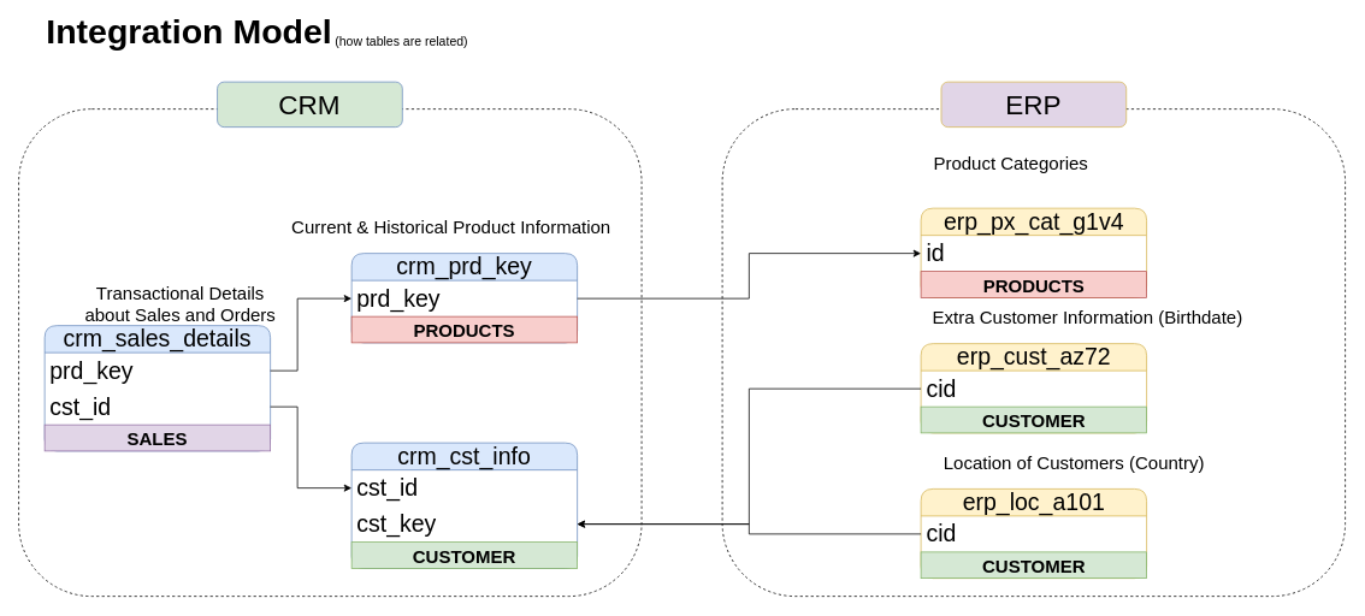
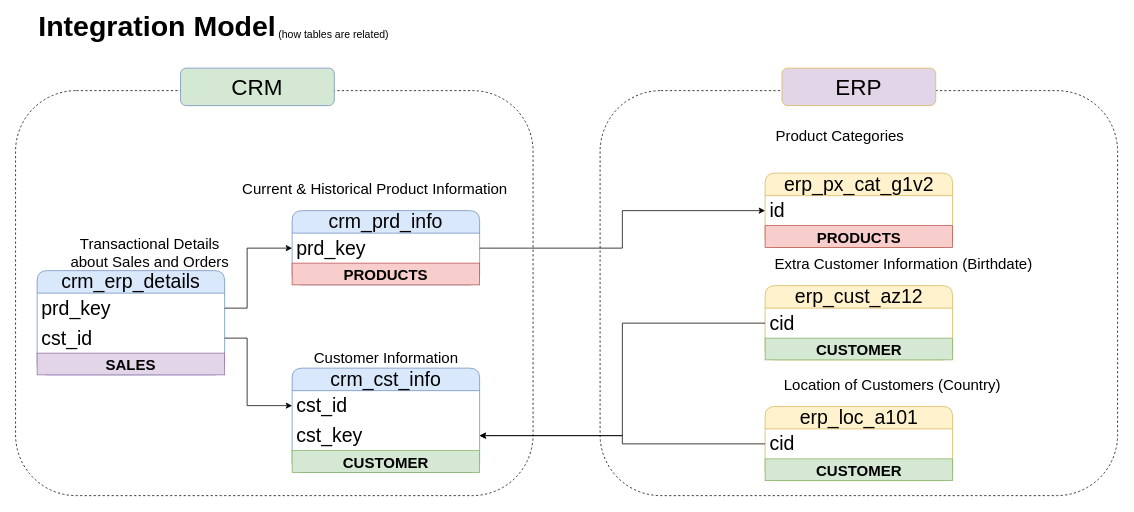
  <mxCell id="0" />
  <mxCell id="1" parent="0" />
  <mxCell id="2" value="" style="rounded=1;whiteSpace=wrap;html=1;fillColor=none;dashed=1;" parent="1" vertex="1"><mxGeometry x="799.63" y="120" width="690" height="540" as="geometry" /></mxCell>
  <mxCell id="3" value="" style="rounded=1;whiteSpace=wrap;html=1;fillColor=none;dashed=1;" parent="1" vertex="1"><mxGeometry x="20.25" y="120" width="690" height="540" as="geometry" /></mxCell>
  <mxCell id="4" value="&lt;font&gt;Integration Model&lt;/font&gt;" style="text;html=1;align=left;verticalAlign=middle;whiteSpace=wrap;rounded=0;fontStyle=1;fontSize=38;" parent="1" vertex="1"><mxGeometry x="49" y="20" width="330" height="30" as="geometry" /></mxCell>
  <mxCell id="5" value="&lt;font style=&quot;font-size: 14px;&quot;&gt;(how tables are related)&lt;/font&gt;" style="text;html=1;align=left;verticalAlign=middle;whiteSpace=wrap;rounded=0;" parent="1" vertex="1"><mxGeometry x="369" y="30" width="150" height="30" as="geometry" /></mxCell>
  <mxCell id="6" value="crm_cst_info" style="swimlane;fontStyle=0;childLayout=stackLayout;horizontal=1;startSize=30;horizontalStack=0;resizeParent=1;resizeParentMax=0;resizeLast=0;collapsible=1;marginBottom=0;whiteSpace=wrap;html=1;rounded=1;fillColor=#dae8fc;strokeColor=#6c8ebf;fontSize=26;" parent="1" vertex="1"><mxGeometry x="389" y="490" width="250" height="139" as="geometry" /></mxCell>
  <mxCell id="7" value="cst_id" style="text;strokeColor=none;fillColor=none;align=left;verticalAlign=middle;spacingLeft=4;spacingRight=4;overflow=hidden;points=[[0,0.5],[1,0.5]];portConstraint=eastwest;rotatable=0;whiteSpace=wrap;html=1;fontSize=26;" parent="6" vertex="1"><mxGeometry y="30" width="250" height="40" as="geometry" /></mxCell>
  <mxCell id="8" value="cst_key" style="text;strokeColor=none;fillColor=none;align=left;verticalAlign=middle;spacingLeft=4;spacingRight=4;overflow=hidden;points=[[0,0.5],[1,0.5]];portConstraint=eastwest;rotatable=0;whiteSpace=wrap;html=1;fontSize=26;" parent="6" vertex="1"><mxGeometry y="70" width="250" height="40" as="geometry" /></mxCell>
  <mxCell id="9" value="&lt;span style=&quot;font-size: 20px;&quot;&gt;&lt;b&gt;CUSTOMER&lt;/b&gt;&lt;/span&gt;" style="text;html=1;strokeColor=#82b366;fillColor=#d5e8d4;align=center;verticalAlign=middle;whiteSpace=wrap;overflow=hidden;" vertex="1" parent="6"><mxGeometry y="110" width="250" height="29" as="geometry" /></mxCell>
- <mxCell id="11" value="crm_prd_key" style="swimlane;fontStyle=0;childLayout=stackLayout;horizontal=1;startSize=30;horizontalStack=0;resizeParent=1;resizeParentMax=0;resizeLast=0;collapsible=1;marginBottom=0;whiteSpace=wrap;html=1;rounded=1;fillColor=#dae8fc;strokeColor=#6c8ebf;fontSize=26;" parent="1" vertex="1"><mxGeometry x="389" y="280" width="250" height="99" as="geometry" /></mxCell>
+ <mxCell id="10" value="&lt;font style=&quot;font-size: 20px;&quot;&gt;Customer Information&lt;/font&gt;" style="text;html=1;align=center;verticalAlign=middle;whiteSpace=wrap;rounded=0;" parent="1" vertex="1"><mxGeometry x="416.5" y="460" width="195" height="30" as="geometry" /></mxCell>
+ <mxCell id="11" value="crm_prd_info" style="swimlane;fontStyle=0;childLayout=stackLayout;horizontal=1;startSize=30;horizontalStack=0;resizeParent=1;resizeParentMax=0;resizeLast=0;collapsible=1;marginBottom=0;whiteSpace=wrap;html=1;rounded=1;fillColor=#dae8fc;strokeColor=#6c8ebf;fontSize=26;" parent="1" vertex="1"><mxGeometry x="389" y="280" width="250" height="99" as="geometry" /></mxCell>
  <mxCell id="12" value="prd_key" style="text;strokeColor=none;fillColor=none;align=left;verticalAlign=middle;spacingLeft=4;spacingRight=4;overflow=hidden;points=[[0,0.5],[1,0.5]];portConstraint=eastwest;rotatable=0;whiteSpace=wrap;html=1;fontSize=26;" parent="11" vertex="1"><mxGeometry y="30" width="250" height="40" as="geometry" /></mxCell>
  <mxCell id="13" value="&lt;font style=&quot;font-size: 20px;&quot;&gt;&lt;b&gt;PRODUCTS&lt;/b&gt;&lt;/font&gt;" style="text;html=1;strokeColor=#b85450;fillColor=#f8cecc;align=center;verticalAlign=middle;whiteSpace=wrap;overflow=hidden;" vertex="1" parent="11"><mxGeometry y="70" width="250" height="29" as="geometry" /></mxCell>
  <mxCell id="14" value="&lt;font style=&quot;font-size: 20px;&quot;&gt;Current &amp;amp; Historical Product Information&lt;/font&gt;" style="text;html=1;align=center;verticalAlign=middle;whiteSpace=wrap;rounded=0;" parent="1" vertex="1"><mxGeometry x="302.75" y="235" width="392.5" height="30" as="geometry" /></mxCell>
- <mxCell id="15" value="crm_sales_details" style="swimlane;fontStyle=0;childLayout=stackLayout;horizontal=1;startSize=30;horizontalStack=0;resizeParent=1;resizeParentMax=0;resizeLast=0;collapsible=1;marginBottom=0;whiteSpace=wrap;html=1;rounded=1;fillColor=#dae8fc;strokeColor=#6c8ebf;fontSize=26;" parent="1" vertex="1"><mxGeometry x="49" y="360" width="250" height="139" as="geometry" /></mxCell>
+ <mxCell id="15" value="crm_erp_details" style="swimlane;fontStyle=0;childLayout=stackLayout;horizontal=1;startSize=30;horizontalStack=0;resizeParent=1;resizeParentMax=0;resizeLast=0;collapsible=1;marginBottom=0;whiteSpace=wrap;html=1;rounded=1;fillColor=#dae8fc;strokeColor=#6c8ebf;fontSize=26;" parent="1" vertex="1"><mxGeometry x="49" y="360" width="250" height="139" as="geometry" /></mxCell>
  <mxCell id="16" value="prd_key" style="text;strokeColor=none;fillColor=none;align=left;verticalAlign=middle;spacingLeft=4;spacingRight=4;overflow=hidden;points=[[0,0.5],[1,0.5]];portConstraint=eastwest;rotatable=0;whiteSpace=wrap;html=1;fontSize=26;" parent="15" vertex="1"><mxGeometry y="30" width="250" height="40" as="geometry" /></mxCell>
  <mxCell id="17" value="cst_id" style="text;strokeColor=none;fillColor=none;align=left;verticalAlign=middle;spacingLeft=4;spacingRight=4;overflow=hidden;points=[[0,0.5],[1,0.5]];portConstraint=eastwest;rotatable=0;whiteSpace=wrap;html=1;fontSize=26;" parent="15" vertex="1"><mxGeometry y="70" width="250" height="40" as="geometry" /></mxCell>
  <mxCell id="18" value="&lt;span style=&quot;font-size: 20px;&quot;&gt;&lt;b&gt;SALES&lt;/b&gt;&lt;/span&gt;" style="text;html=1;strokeColor=#9673a6;fillColor=#e1d5e7;align=center;verticalAlign=middle;whiteSpace=wrap;overflow=hidden;" vertex="1" parent="15"><mxGeometry y="110" width="250" height="29" as="geometry" /></mxCell>
  <mxCell id="19" value="&lt;font style=&quot;font-size: 20px;&quot;&gt;Transactional Details about Sales and Orders&lt;/font&gt;" style="text;html=1;align=center;verticalAlign=middle;whiteSpace=wrap;rounded=0;" parent="1" vertex="1"><mxGeometry x="87.75" y="320" width="222.5" height="30" as="geometry" /></mxCell>
  <mxCell id="20" style="edgeStyle=orthogonalEdgeStyle;rounded=0;orthogonalLoop=1;jettySize=auto;html=1;entryX=0;entryY=0.5;entryDx=0;entryDy=0;" parent="1" source="16" target="12" edge="1"><mxGeometry relative="1" as="geometry"><Array as="points"><mxPoint x="329" y="410" /><mxPoint x="329" y="330" /></Array></mxGeometry></mxCell>
  <mxCell id="21" style="edgeStyle=orthogonalEdgeStyle;rounded=0;orthogonalLoop=1;jettySize=auto;html=1;entryX=0;entryY=0.5;entryDx=0;entryDy=0;" parent="1" source="17" target="7" edge="1"><mxGeometry relative="1" as="geometry"><Array as="points"><mxPoint x="329" y="450" /><mxPoint x="329" y="540" /></Array></mxGeometry></mxCell>
- <mxCell id="22" value="erp_cust_az72" style="swimlane;fontStyle=0;childLayout=stackLayout;horizontal=1;startSize=30;horizontalStack=0;resizeParent=1;resizeParentMax=0;resizeLast=0;collapsible=1;marginBottom=0;whiteSpace=wrap;html=1;rounded=1;fillColor=#fff2cc;strokeColor=#d6b656;fontSize=26;" parent="1" vertex="1"><mxGeometry x="1019.63" y="380" width="250" height="99" as="geometry" /></mxCell>
+ <mxCell id="22" value="erp_cust_az12" style="swimlane;fontStyle=0;childLayout=stackLayout;horizontal=1;startSize=30;horizontalStack=0;resizeParent=1;resizeParentMax=0;resizeLast=0;collapsible=1;marginBottom=0;whiteSpace=wrap;html=1;rounded=1;fillColor=#fff2cc;strokeColor=#d6b656;fontSize=26;" parent="1" vertex="1"><mxGeometry x="1019.63" y="380" width="250" height="99" as="geometry" /></mxCell>
  <mxCell id="23" value="cid" style="text;strokeColor=none;fillColor=none;align=left;verticalAlign=middle;spacingLeft=4;spacingRight=4;overflow=hidden;points=[[0,0.5],[1,0.5]];portConstraint=eastwest;rotatable=0;whiteSpace=wrap;html=1;fontSize=26;" parent="22" vertex="1"><mxGeometry y="30" width="250" height="40" as="geometry" /></mxCell>
  <mxCell id="24" value="&lt;span style=&quot;font-size: 20px;&quot;&gt;&lt;b&gt;CUSTOMER&lt;/b&gt;&lt;/span&gt;" style="text;html=1;strokeColor=#82b366;fillColor=#d5e8d4;align=center;verticalAlign=middle;whiteSpace=wrap;overflow=hidden;" vertex="1" parent="22"><mxGeometry y="70" width="250" height="29" as="geometry" /></mxCell>
  <mxCell id="25" value="&lt;font style=&quot;font-size: 20px;&quot;&gt;Extra Customer Information (Birthdate)&lt;/font&gt;" style="text;html=1;align=center;verticalAlign=middle;whiteSpace=wrap;rounded=0;" parent="1" vertex="1"><mxGeometry x="1008.38" y="335" width="392.5" height="30" as="geometry" /></mxCell>
  <mxCell id="26" value="erp_loc_a101" style="swimlane;fontStyle=0;childLayout=stackLayout;horizontal=1;startSize=30;horizontalStack=0;resizeParent=1;resizeParentMax=0;resizeLast=0;collapsible=1;marginBottom=0;whiteSpace=wrap;html=1;rounded=1;fillColor=#fff2cc;strokeColor=#d6b656;fontSize=26;" parent="1" vertex="1"><mxGeometry x="1019.63" y="541" width="250" height="99" as="geometry" /></mxCell>
  <mxCell id="27" value="cid" style="text;strokeColor=none;fillColor=none;align=left;verticalAlign=middle;spacingLeft=4;spacingRight=4;overflow=hidden;points=[[0,0.5],[1,0.5]];portConstraint=eastwest;rotatable=0;whiteSpace=wrap;html=1;fontSize=26;" parent="26" vertex="1"><mxGeometry y="30" width="250" height="40" as="geometry" /></mxCell>
  <mxCell id="28" value="&lt;span style=&quot;font-size: 20px;&quot;&gt;&lt;b&gt;CUSTOMER&lt;/b&gt;&lt;/span&gt;" style="text;html=1;strokeColor=#82b366;fillColor=#d5e8d4;align=center;verticalAlign=middle;whiteSpace=wrap;overflow=hidden;" vertex="1" parent="26"><mxGeometry y="70" width="250" height="29" as="geometry" /></mxCell>
  <mxCell id="29" value="&lt;font style=&quot;font-size: 20px;&quot;&gt;Location of Customers (Country)&lt;/font&gt;" style="text;html=1;align=center;verticalAlign=middle;whiteSpace=wrap;rounded=0;" parent="1" vertex="1"><mxGeometry x="1040.32" y="496" width="298.62" height="30" as="geometry" /></mxCell>
- <mxCell id="30" value="erp_px_cat_g1v4" style="swimlane;fontStyle=0;childLayout=stackLayout;horizontal=1;startSize=30;horizontalStack=0;resizeParent=1;resizeParentMax=0;resizeLast=0;collapsible=1;marginBottom=0;whiteSpace=wrap;html=1;rounded=1;fillColor=#fff2cc;strokeColor=#d6b656;fontSize=26;" parent="1" vertex="1"><mxGeometry x="1019.63" y="230" width="250" height="99" as="geometry" /></mxCell>
+ <mxCell id="30" value="erp_px_cat_g1v2" style="swimlane;fontStyle=0;childLayout=stackLayout;horizontal=1;startSize=30;horizontalStack=0;resizeParent=1;resizeParentMax=0;resizeLast=0;collapsible=1;marginBottom=0;whiteSpace=wrap;html=1;rounded=1;fillColor=#fff2cc;strokeColor=#d6b656;fontSize=26;" parent="1" vertex="1"><mxGeometry x="1019.63" y="230" width="250" height="99" as="geometry" /></mxCell>
  <mxCell id="31" value="id" style="text;strokeColor=none;fillColor=none;align=left;verticalAlign=middle;spacingLeft=4;spacingRight=4;overflow=hidden;points=[[0,0.5],[1,0.5]];portConstraint=eastwest;rotatable=0;whiteSpace=wrap;html=1;fontSize=26;" parent="30" vertex="1"><mxGeometry y="30" width="250" height="40" as="geometry" /></mxCell>
  <mxCell id="32" value="&lt;font style=&quot;font-size: 20px;&quot;&gt;&lt;b&gt;PRODUCTS&lt;/b&gt;&lt;/font&gt;" style="text;html=1;strokeColor=#b85450;fillColor=#f8cecc;align=center;verticalAlign=middle;whiteSpace=wrap;overflow=hidden;" vertex="1" parent="30"><mxGeometry y="70" width="250" height="29" as="geometry" /></mxCell>
  <mxCell id="33" value="&lt;font style=&quot;font-size: 20px;&quot;&gt;Product Categories&lt;/font&gt;" style="text;html=1;align=center;verticalAlign=middle;whiteSpace=wrap;rounded=0;" parent="1" vertex="1"><mxGeometry x="923.38" y="165" width="392.5" height="30" as="geometry" /></mxCell>
  <mxCell id="34" style="edgeStyle=orthogonalEdgeStyle;rounded=0;orthogonalLoop=1;jettySize=auto;html=1;" parent="1" source="12" target="31" edge="1"><mxGeometry relative="1" as="geometry" /></mxCell>
  <mxCell id="35" value="&lt;font style=&quot;font-size: 30px;&quot;&gt;CRM&lt;/font&gt;" style="rounded=1;whiteSpace=wrap;html=1;fillColor=#d5e8d4;strokeColor=#6c8ebf;" parent="1" vertex="1"><mxGeometry x="240.25" y="90" width="205" height="50" as="geometry" /></mxCell>
  <mxCell id="36" style="edgeStyle=orthogonalEdgeStyle;rounded=0;orthogonalLoop=1;jettySize=auto;html=1;" parent="1" source="27" target="8" edge="1"><mxGeometry relative="1" as="geometry" /></mxCell>
  <mxCell id="37" style="edgeStyle=orthogonalEdgeStyle;rounded=0;orthogonalLoop=1;jettySize=auto;html=1;" parent="1" source="23" target="8" edge="1"><mxGeometry relative="1" as="geometry" /></mxCell>
  <mxCell id="38" value="&lt;font style=&quot;font-size: 30px;&quot;&gt;ERP&lt;/font&gt;" style="rounded=1;whiteSpace=wrap;html=1;fillColor=#e1d5e7;strokeColor=#d6b656;" parent="1" vertex="1"><mxGeometry x="1042.13" y="90" width="205" height="50" as="geometry" /></mxCell>
